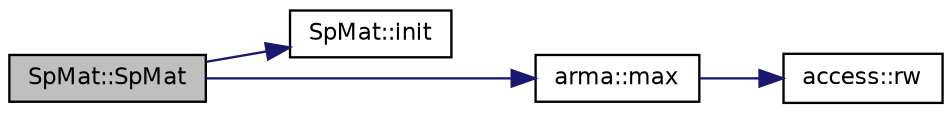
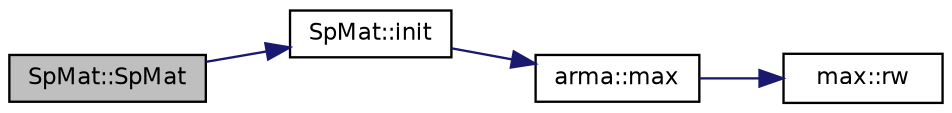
  digraph {
    rankdir=LR
    node [color=black fillcolor=white fontname=Helvetica fontsize=10 shape=record style=filled]
    edge [color=midnightblue fontname=Helvetica fontsize=10 labelfontname=Helvetica labelfontsize=10 style=solid]
    n1 [fillcolor=grey75 fontcolor=black height=0.2 label="SpMat::SpMat" width=0.4]
    n2 [height=0.2 label="SpMat::init" width=0.4]
    n3 [height=0.2 label="arma::max" width=0.4]
-   n4 [height=0.2 label="access::rw" width=0.4]
+   n4 [height=0.2 label="max::rw" width=0.4]
    n1 -> n2
-   n1 -> n3
+   n2 -> n3
    n3 -> n4
  }
